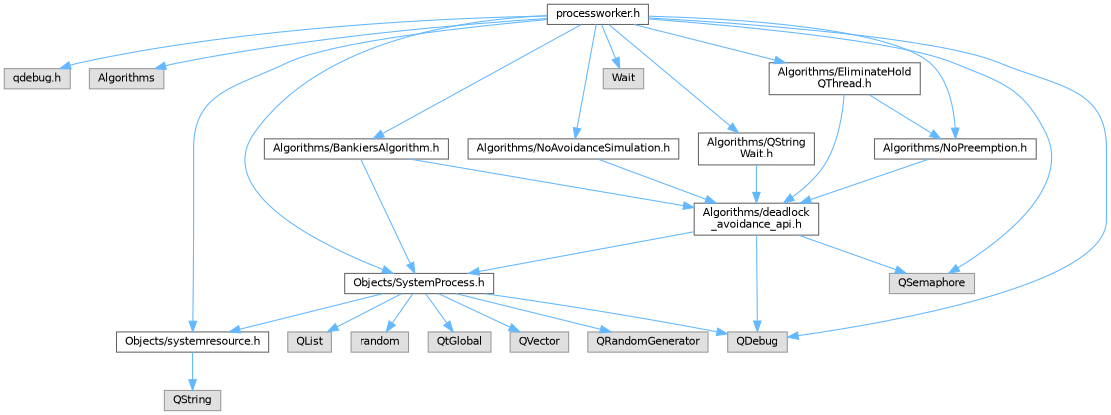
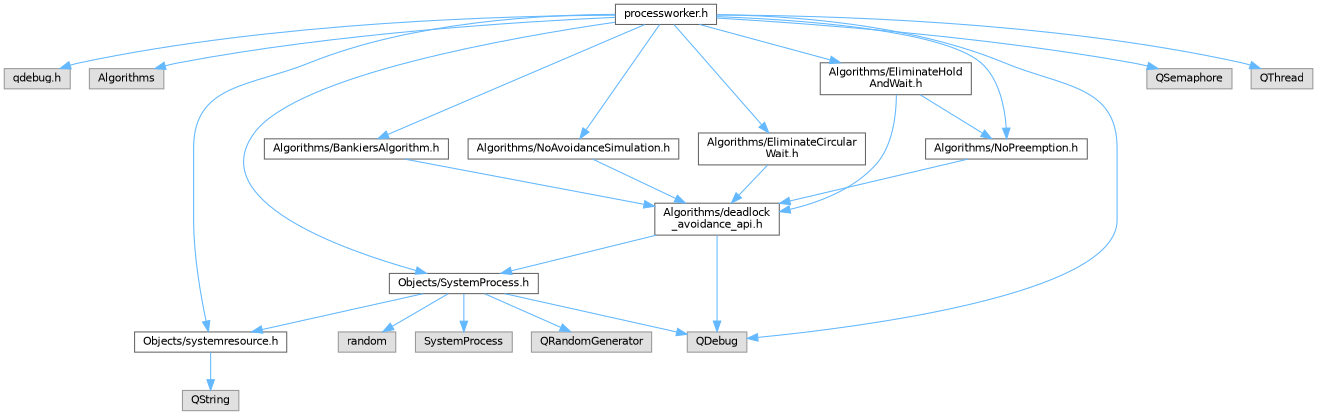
  digraph {
    node [color=grey60 fillcolor="#E0E0E0" fontname=Helvetica fontsize=10 shape=box style=filled]
    edge [color=steelblue1 fontname=Helvetica fontsize=10 labelfontname=Helvetica labelfontsize=10 style=solid]
    n1 [color=grey40 fillcolor=white height=0.2 label="processworker.h" width=0.4]
    n2 [height=0.2 label="qdebug.h" width=0.4]
    n3 [height=0.2 label=Algorithms width=0.4]
    n4 [color=grey40 fillcolor=white height=0.2 label="Objects/SystemProcess.h" width=0.4]
    n5 [color=grey40 fillcolor=white height=0.2 label="Objects/systemresource.h" width=0.4]
    n6 [height=0.2 label=QDebug width=0.4]
    n7 [height=0.2 label=QSemaphore width=0.4]
-   n8 [height=0.2 label=Wait width=0.4]
+   n8 [height=0.2 label=QThread width=0.4]
    n9 [color=grey40 fillcolor=white height=0.2 label="Algorithms/BankiersAlgorithm.h" width=0.4]
    n10 [color=grey40 fillcolor=white height=0.2 label="Algorithms/NoAvoidanceSimulation.h" width=0.4]
-   n11 [color=grey40 fillcolor=white height=0.2 label="Algorithms/QString\lWait.h" width=0.4]
-   n12 [color=grey40 fillcolor=white height=0.2 label="Algorithms/EliminateHold\lQThread.h" width=0.4]
+   n11 [color=grey40 fillcolor=white height=0.2 label="Algorithms/EliminateCircular\lWait.h" width=0.4]
+   n12 [color=grey40 fillcolor=white height=0.2 label="Algorithms/EliminateHold\lAndWait.h" width=0.4]
    n13 [color=grey40 fillcolor=white height=0.2 label="Algorithms/NoPreemption.h" width=0.4]
-   n14 [height=0.2 label=QList width=0.4]
    n15 [height=0.2 label=random width=0.4]
-   n16 [height=0.2 label=QtGlobal width=0.4]
-   n17 [height=0.2 label=QVector width=0.4]
+   n16 [height=0.2 label=SystemProcess width=0.4]
    n18 [height=0.2 label=QRandomGenerator width=0.4]
    n19 [height=0.2 label=QString width=0.4]
    n20 [color=grey40 fillcolor=white height=0.2 label="Algorithms/deadlock\l_avoidance_api.h" width=0.4]
    n1 -> n2
    n1 -> n3
    n1 -> n4
    n1 -> n5
    n1 -> n6
    n1 -> n7
    n1 -> n8
    n1 -> n9
    n1 -> n10
    n1 -> n11
    n1 -> n12
    n1 -> n13
    n4 -> n5
    n4 -> n6
-   n4 -> n14
    n4 -> n15
    n4 -> n16
-   n4 -> n17
    n4 -> n18
    n5 -> n19
-   n9 -> n4
    n9 -> n20
    n10 -> n20
    n11 -> n20
    n12 -> n13
    n12 -> n20
    n13 -> n20
    n20 -> n4
    n20 -> n6
-   n20 -> n7
  }
